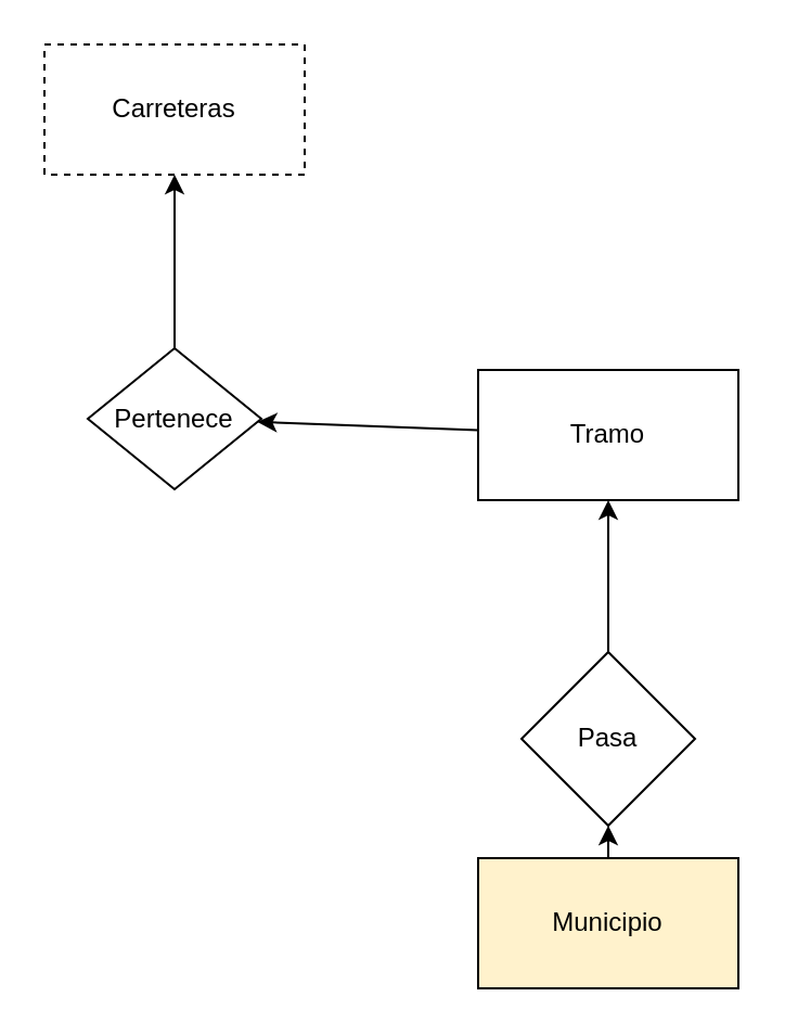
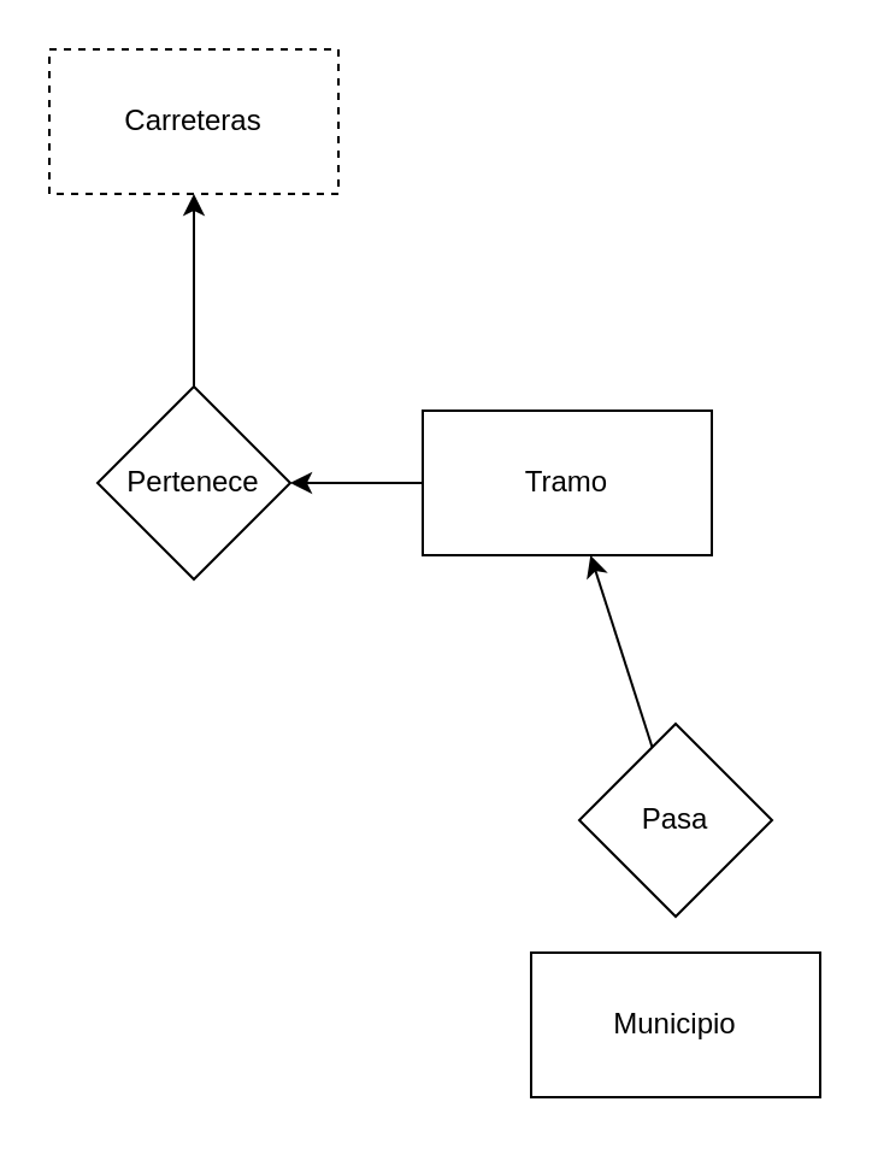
  <mxCell id="0" />
  <mxCell id="1" parent="0" />
  <mxCell id="2" value="Carreteras" style="rounded=0;whiteSpace=wrap;html=1;dashed=1;" vertex="1" parent="1"><mxGeometry x="20" y="20" width="120" height="60" as="geometry" /></mxCell>
  <mxCell id="3" value="" style="rounded=0;orthogonalLoop=1;jettySize=auto;html=1;" edge="1" parent="1" source="4" target="10"><mxGeometry relative="1" as="geometry" /></mxCell>
- <mxCell id="4" value="Tramo" style="rounded=0;whiteSpace=wrap;html=1;" vertex="1" parent="1"><mxGeometry x="220" y="170" width="120" height="60" as="geometry" /></mxCell>
- <mxCell id="5" value="" style="rounded=0;orthogonalLoop=1;jettySize=auto;html=1;" edge="1" parent="1" source="6" target="8"><mxGeometry relative="1" as="geometry" /></mxCell>
- <mxCell id="6" value="Municipio" style="rounded=0;whiteSpace=wrap;html=1;fillColor=#fff2cc;" vertex="1" parent="1"><mxGeometry x="220" y="395" width="120" height="60" as="geometry" /></mxCell>
+ <mxCell id="4" value="Tramo" style="rounded=0;whiteSpace=wrap;html=1;" vertex="1" parent="1"><mxGeometry x="175" y="170" width="120" height="60" as="geometry" /></mxCell>
+ <mxCell id="6" value="Municipio" style="rounded=0;whiteSpace=wrap;html=1;" vertex="1" parent="1"><mxGeometry x="220" y="395" width="120" height="60" as="geometry" /></mxCell>
  <mxCell id="7" value="" style="rounded=0;orthogonalLoop=1;jettySize=auto;html=1;" edge="1" parent="1" source="8" target="4"><mxGeometry relative="1" as="geometry" /></mxCell>
  <mxCell id="8" value="Pasa" style="rhombus;whiteSpace=wrap;html=1;rounded=0;" vertex="1" parent="1"><mxGeometry x="240" y="300" width="80" height="80" as="geometry" /></mxCell>
  <mxCell id="9" value="" style="rounded=0;orthogonalLoop=1;jettySize=auto;html=1;" edge="1" parent="1" source="10" target="2"><mxGeometry relative="1" as="geometry" /></mxCell>
- <mxCell id="10" value="Pertenece" style="rhombus;whiteSpace=wrap;html=1;rounded=0;" vertex="1" parent="1"><mxGeometry x="40" y="160" width="80" height="65" as="geometry" /></mxCell>
+ <mxCell id="10" value="Pertenece" style="rhombus;whiteSpace=wrap;html=1;rounded=0;" vertex="1" parent="1"><mxGeometry x="40" y="160" width="80" height="80" as="geometry" /></mxCell>
